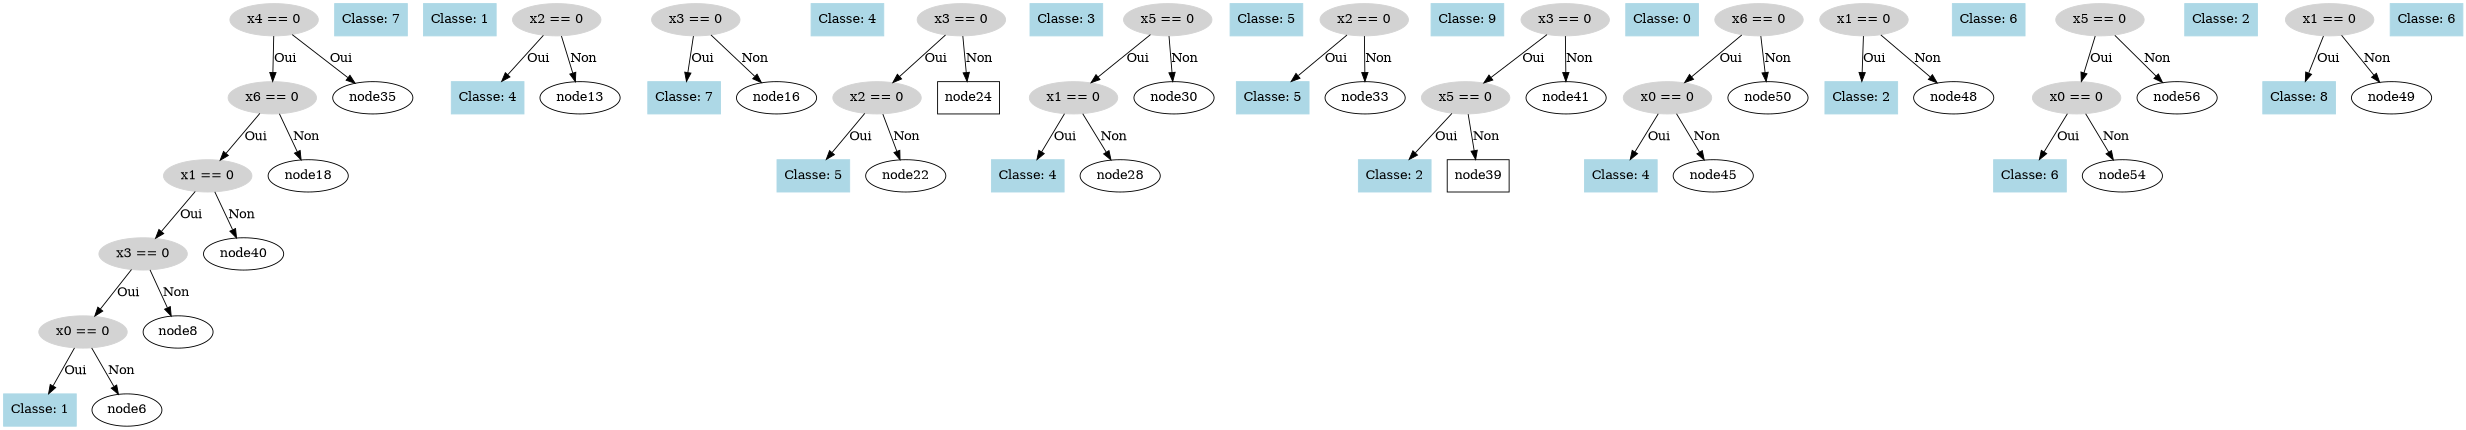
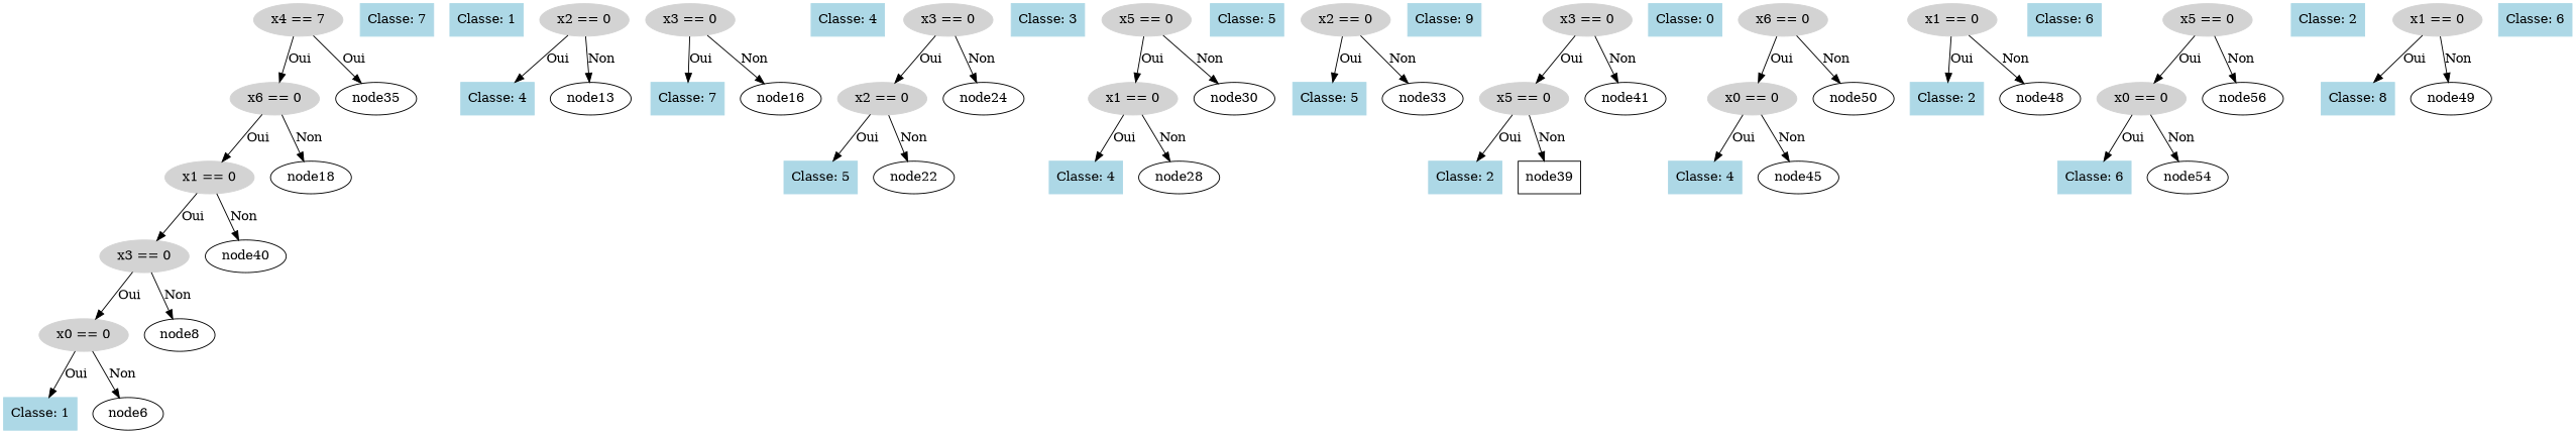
  digraph {
    node [color=lightblue shape=box style=filled]
-   n1 [color=lightgray label="x4 == 0" shape=ellipse]
+   n1 [color=lightgray label="x4 == 7" shape=ellipse]
    n2 [color=lightgray label="x6 == 0" shape=ellipse]
    node35 [color="" shape="" style=""]
    n4 [color=lightgray label="x1 == 0" shape=ellipse]
    node18 [color="" shape="" style=""]
    n6 [color=lightgray label="x3 == 0" shape=ellipse]
    n7 [label=node40 color="" shape="" style=""]
    n8 [color=lightgray label="x0 == 0" shape=ellipse]
    node8 [color="" shape="" style=""]
    n10 [label="Classe: 1"]
    node6 [color="" shape="" style=""]
    n12 [label="Classe: 7"]
    n13 [label="Classe: 1"]
    n14 [color=lightgray label="x2 == 0" shape=ellipse]
    n15 [label="Classe: 4"]
    node13 [color="" shape="" style=""]
    n17 [color=lightgray label="x3 == 0" shape=ellipse]
    n18 [label="Classe: 7"]
    node16 [color="" shape="" style=""]
    n20 [label="Classe: 4"]
    n21 [color=lightgray label="x3 == 0" shape=ellipse]
    n22 [color=lightgray label="x2 == 0" shape=ellipse]
-   node24 [color="" style=""]
+   node24 [color="" shape="" style=""]
    n24 [label="Classe: 5"]
    node22 [color="" shape="" style=""]
    n26 [label="Classe: 3"]
    n27 [color=lightgray label="x5 == 0" shape=ellipse]
    n28 [color=lightgray label="x1 == 0" shape=ellipse]
    node30 [color="" shape="" style=""]
    n30 [label="Classe: 4"]
    node28 [color="" shape="" style=""]
    n32 [label="Classe: 5"]
    n33 [color=lightgray label="x2 == 0" shape=ellipse]
    n34 [label="Classe: 5"]
    node33 [color="" shape="" style=""]
    n36 [label="Classe: 9"]
    n37 [color=lightgray label="x3 == 0" shape=ellipse]
    n38 [color=lightgray label="x5 == 0" shape=ellipse]
    node41 [color="" shape="" style=""]
    n40 [label="Classe: 2"]
    node39 [color="" style=""]
    n42 [label="Classe: 0"]
    n43 [color=lightgray label="x6 == 0" shape=ellipse]
    n44 [color=lightgray label="x0 == 0" shape=ellipse]
    node50 [color="" shape="" style=""]
    n46 [label="Classe: 4"]
    node45 [color="" shape="" style=""]
    n48 [color=lightgray label="x1 == 0" shape=ellipse]
    n49 [label="Classe: 2"]
    node48 [color="" shape="" style=""]
    n51 [label="Classe: 6"]
    n52 [color=lightgray label="x5 == 0" shape=ellipse]
    n53 [color=lightgray label="x0 == 0" shape=ellipse]
    node56 [color="" shape="" style=""]
    n55 [label="Classe: 6"]
    node54 [color="" shape="" style=""]
    n57 [label="Classe: 2"]
    n58 [color=lightgray label="x1 == 0" shape=ellipse]
    n59 [label="Classe: 8"]
    n60 [label=node49 color="" shape="" style=""]
    n61 [label="Classe: 6"]
    n1 -> n2 [label=Oui]
    n1 -> node35 [label=Oui]
    n2 -> n4 [label=Oui]
    n2 -> node18 [label=Non]
    n4 -> n6 [label=Oui]
    n4 -> n7 [label=Non]
    n6 -> n8 [label=Oui]
    n6 -> node8 [label=Non]
    n8 -> n10 [label=Oui]
    n8 -> node6 [label=Non]
    n14 -> n15 [label=Oui]
    n14 -> node13 [label=Non]
    n17 -> n18 [label=Oui]
    n17 -> node16 [label=Non]
    n21 -> n22 [label=Oui]
    n21 -> node24 [label=Non]
    n22 -> n24 [label=Oui]
    n22 -> node22 [label=Non]
    n27 -> n28 [label=Oui]
    n27 -> node30 [label=Non]
    n28 -> n30 [label=Oui]
    n28 -> node28 [label=Non]
    n33 -> n34 [label=Oui]
    n33 -> node33 [label=Non]
    n37 -> n38 [label=Oui]
    n37 -> node41 [label=Non]
    n38 -> n40 [label=Oui]
    n38 -> node39 [label=Non]
    n43 -> n44 [label=Oui]
    n43 -> node50 [label=Non]
    n44 -> n46 [label=Oui]
    n44 -> node45 [label=Non]
    n48 -> n49 [label=Oui]
    n48 -> node48 [label=Non]
    n52 -> n53 [label=Oui]
    n52 -> node56 [label=Non]
    n53 -> n55 [label=Oui]
    n53 -> node54 [label=Non]
    n58 -> n59 [label=Oui]
    n58 -> n60 [label=Non]
  }
